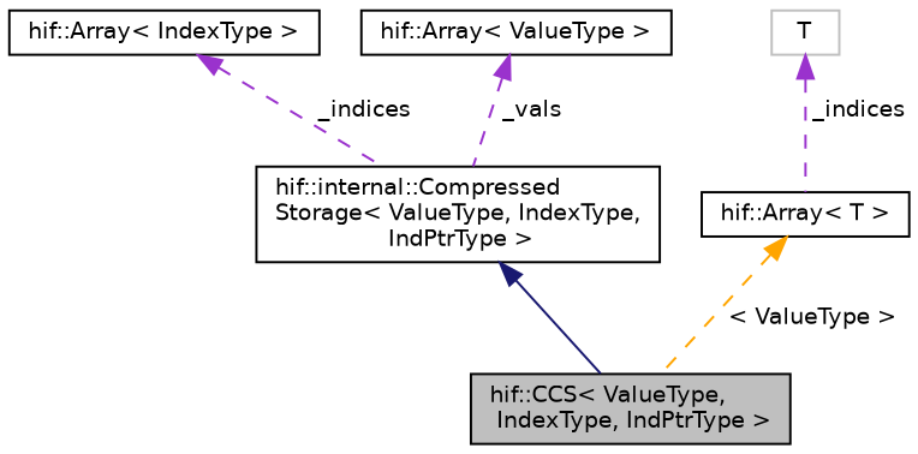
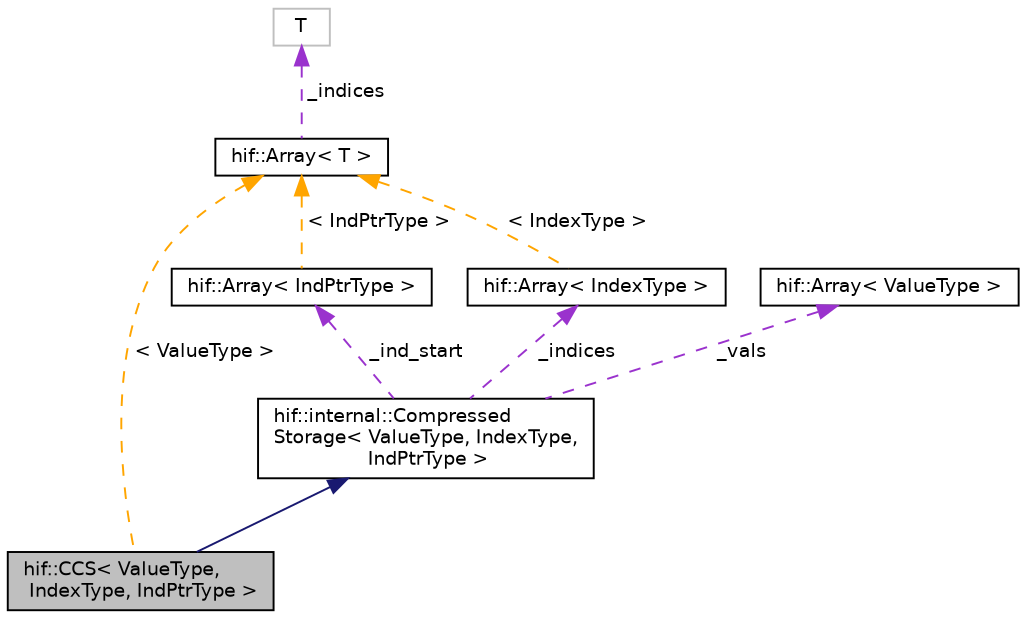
  digraph {
    node [color=black fillcolor=white fontname=Helvetica fontsize=10 shape=record style=filled]
    edge [color=darkorchid3 dir=back fontname=Helvetica fontsize=10 labelfontname=Helvetica labelfontsize=10 style=dashed]
    n1 [fillcolor=grey75 fontcolor=black height=0.2 label="hif::CCS\< ValueType,\l IndexType, IndPtrType \>" width=0.4]
    n2 [height=0.2 label="hif::internal::Compressed\lStorage\< ValueType, IndexType,\l IndPtrType \>" width=0.4]
+   n3 [height=0.2 label="hif::Array\< IndPtrType \>" width=0.4]
    n4 [height=0.2 label="hif::Array\< T \>" width=0.4]
    n5 [height=0.2 label="hif::Array\< IndexType \>" width=0.4]
    n6 [height=0.2 label="hif::Array\< ValueType \>" width=0.4]
    n7 [color=grey75 height=0.2 label=T width=0.4]
    n2 -> n1 [color=midnightblue style=solid]
+   n3 -> n2 [label=" _ind_start"]
    n4 -> n1 [color=orange label=" \< ValueType \>"]
+   n4 -> n3 [color=orange label=" \< IndPtrType \>"]
+   n4 -> n5 [color=orange label=" \< IndexType \>"]
    n5 -> n2 [label=" _indices"]
    n6 -> n2 [label=" _vals"]
    n7 -> n4 [label=" _indices"]
  }
